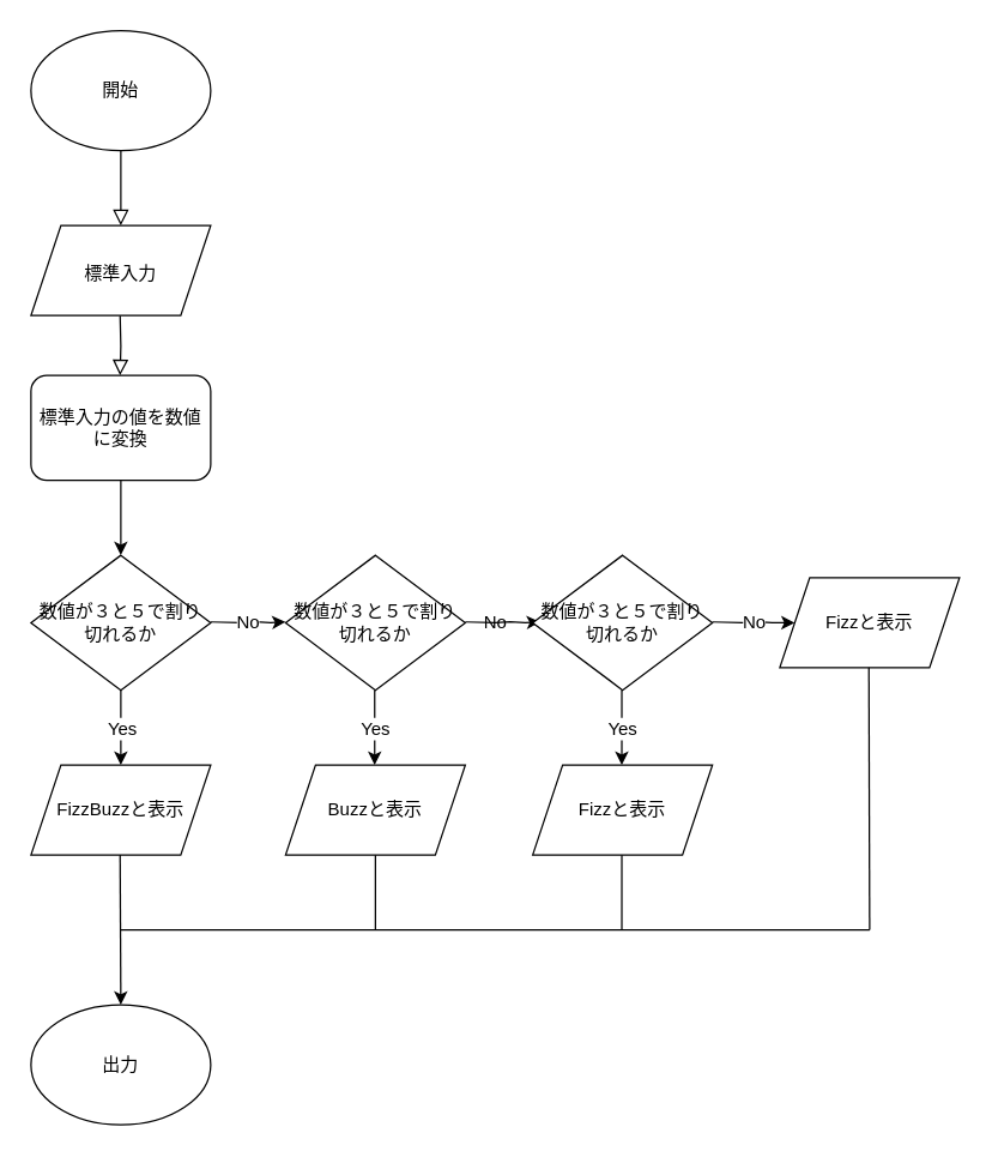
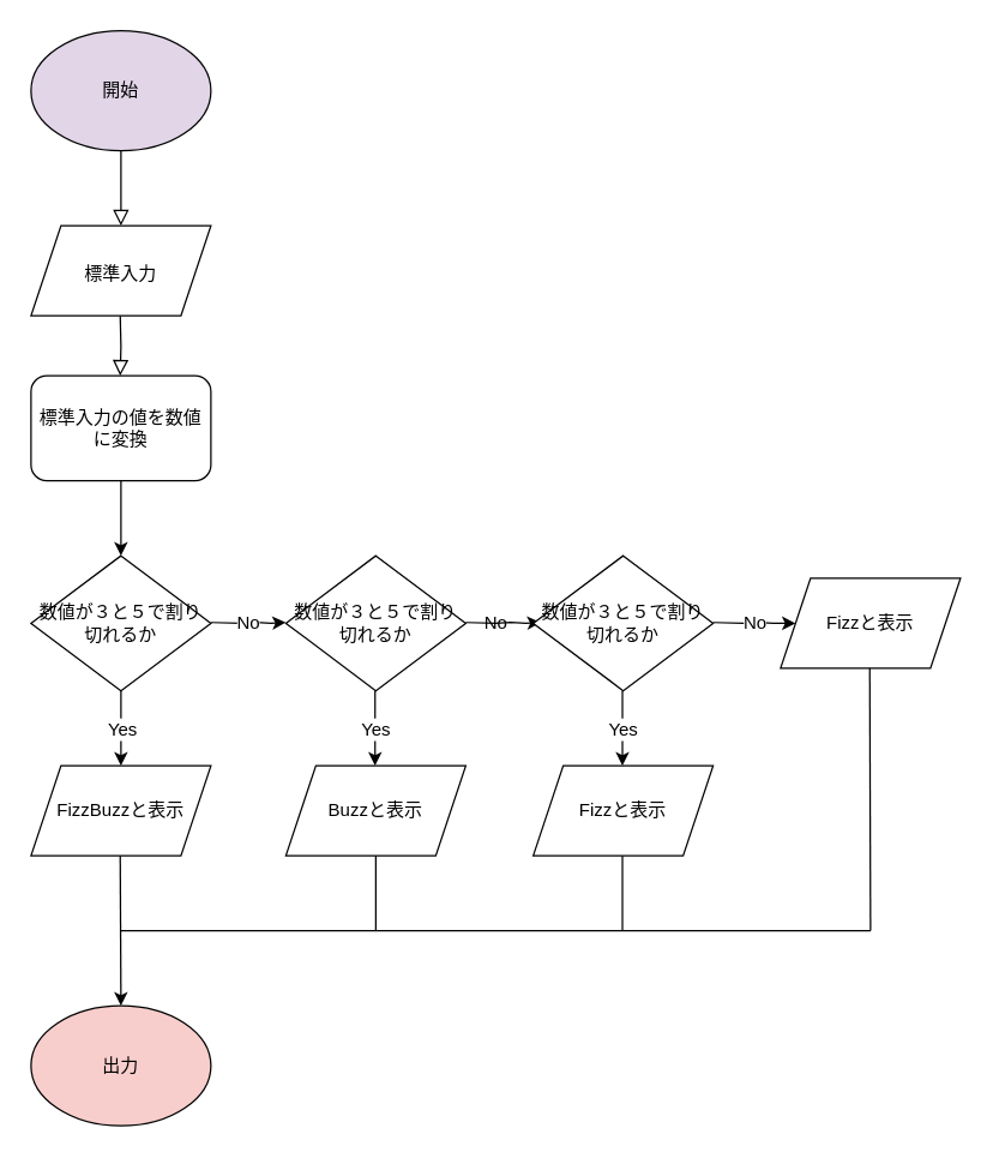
  <mxCell id="0" />
  <mxCell id="1" parent="0" />
  <mxCell id="2" value="" style="rounded=0;html=1;jettySize=auto;orthogonalLoop=1;fontSize=11;endArrow=block;endFill=0;endSize=8;strokeWidth=1;shadow=0;labelBackgroundColor=none;edgeStyle=orthogonalEdgeStyle;" parent="1" edge="1"><mxGeometry relative="1" as="geometry"><mxPoint x="80" y="100" as="sourcePoint" /><mxPoint x="80" y="150" as="targetPoint" /></mxGeometry></mxCell>
  <mxCell id="3" value="" style="rounded=0;html=1;jettySize=auto;orthogonalLoop=1;fontSize=11;endArrow=block;endFill=0;endSize=8;strokeWidth=1;shadow=0;labelBackgroundColor=none;edgeStyle=orthogonalEdgeStyle;" parent="1" edge="1"><mxGeometry y="20" relative="1" as="geometry"><mxPoint as="offset" /><mxPoint x="79.5" y="210" as="sourcePoint" /><mxPoint x="79.5" y="250" as="targetPoint" /></mxGeometry></mxCell>
  <mxCell id="4" value="標準入力の値を数値に変換" style="rounded=1;whiteSpace=wrap;html=1;fontSize=12;glass=0;strokeWidth=1;shadow=0;" parent="1" vertex="1"><mxGeometry x="20" y="250" width="120" height="70" as="geometry" /></mxCell>
- <mxCell id="5" value="&lt;font style=&quot;font-size: 12px&quot;&gt;開始&lt;/font&gt;" style="ellipse;whiteSpace=wrap;html=1;" vertex="1" parent="1"><mxGeometry x="20" y="20" width="120" height="80" as="geometry" /></mxCell>
+ <mxCell id="5" value="&lt;font style=&quot;font-size: 12px&quot;&gt;開始&lt;/font&gt;" style="ellipse;whiteSpace=wrap;html=1;fillColor=#e1d5e7;" vertex="1" parent="1"><mxGeometry x="20" y="20" width="120" height="80" as="geometry" /></mxCell>
  <mxCell id="6" value="&lt;font style=&quot;font-size: 12px&quot;&gt;標準入力&lt;/font&gt;" style="shape=parallelogram;perimeter=parallelogramPerimeter;whiteSpace=wrap;html=1;fixedSize=1;fontSize=18;" vertex="1" parent="1"><mxGeometry x="20" y="150" width="120" height="60" as="geometry" /></mxCell>
  <mxCell id="7" value="" style="endArrow=classic;html=1;rounded=0;fontSize=12;" edge="1" parent="1"><mxGeometry width="50" height="50" relative="1" as="geometry"><mxPoint x="80" y="320" as="sourcePoint" /><mxPoint x="80" y="370" as="targetPoint" /></mxGeometry></mxCell>
  <mxCell id="8" value="数値が３と５で割り切れるか" style="rhombus;whiteSpace=wrap;html=1;fontSize=12;" vertex="1" parent="1"><mxGeometry x="20" y="370" width="120" height="90" as="geometry" /></mxCell>
  <mxCell id="9" value="" style="endArrow=classic;html=1;rounded=0;fontSize=12;" edge="1" parent="1"><mxGeometry relative="1" as="geometry"><mxPoint x="80" y="460" as="sourcePoint" /><mxPoint x="80" y="510" as="targetPoint" /></mxGeometry></mxCell>
  <mxCell id="10" value="Yes" style="edgeLabel;resizable=0;html=1;align=center;verticalAlign=middle;fontSize=12;" connectable="0" vertex="1" parent="9"><mxGeometry relative="1" as="geometry" /></mxCell>
  <mxCell id="11" value="" style="endArrow=classic;html=1;rounded=0;fontSize=12;" edge="1" parent="1"><mxGeometry relative="1" as="geometry"><mxPoint x="140" y="414.5" as="sourcePoint" /><mxPoint x="190" y="414.5" as="targetPoint" /><Array as="points"><mxPoint x="160" y="415" /><mxPoint x="170" y="414.5" /><mxPoint x="180" y="415" /></Array></mxGeometry></mxCell>
  <mxCell id="12" value="No" style="edgeLabel;resizable=0;html=1;align=center;verticalAlign=middle;fontSize=12;" connectable="0" vertex="1" parent="11"><mxGeometry relative="1" as="geometry" /></mxCell>
  <mxCell id="13" value="No" style="edgeLabel;resizable=0;html=1;align=center;verticalAlign=middle;fontSize=12;" connectable="0" vertex="1" parent="11"><mxGeometry relative="1" as="geometry"><mxPoint x="165" as="offset" /></mxGeometry></mxCell>
  <mxCell id="14" value="数値が３と５で割り切れるか" style="rhombus;whiteSpace=wrap;html=1;fontSize=12;" vertex="1" parent="1"><mxGeometry x="190" y="370" width="120" height="90" as="geometry" /></mxCell>
  <mxCell id="15" value="" style="endArrow=classic;html=1;rounded=0;fontSize=12;" edge="1" parent="1"><mxGeometry relative="1" as="geometry"><mxPoint x="310" y="414.5" as="sourcePoint" /><mxPoint x="360" y="414.5" as="targetPoint" /><Array as="points"><mxPoint x="330" y="415" /><mxPoint x="340" y="414.5" /><mxPoint x="350" y="415" /></Array></mxGeometry></mxCell>
  <mxCell id="16" value="" style="endArrow=classic;html=1;rounded=0;fontSize=12;" edge="1" parent="1"><mxGeometry relative="1" as="geometry"><mxPoint x="249.5" y="460" as="sourcePoint" /><mxPoint x="249.5" y="510" as="targetPoint" /></mxGeometry></mxCell>
  <mxCell id="17" value="Yes" style="edgeLabel;resizable=0;html=1;align=center;verticalAlign=middle;fontSize=12;" connectable="0" vertex="1" parent="16"><mxGeometry relative="1" as="geometry" /></mxCell>
  <mxCell id="18" value="数値が３と５で割り切れるか" style="rhombus;whiteSpace=wrap;html=1;fontSize=12;" vertex="1" parent="1"><mxGeometry x="355.01" y="370" width="120" height="90" as="geometry" /></mxCell>
  <mxCell id="19" value="" style="endArrow=classic;html=1;rounded=0;fontSize=12;entryX=0;entryY=0.5;entryDx=0;entryDy=0;" edge="1" parent="1" target="26"><mxGeometry relative="1" as="geometry"><mxPoint x="475.01" y="414.5" as="sourcePoint" /><mxPoint x="525.01" y="414.5" as="targetPoint" /><Array as="points"><mxPoint x="495.01" y="415" /><mxPoint x="505.01" y="414.5" /><mxPoint x="515.01" y="415" /></Array></mxGeometry></mxCell>
  <mxCell id="20" value="No" style="edgeLabel;resizable=0;html=1;align=center;verticalAlign=middle;fontSize=12;" connectable="0" vertex="1" parent="19"><mxGeometry relative="1" as="geometry" /></mxCell>
  <mxCell id="21" value="" style="endArrow=classic;html=1;rounded=0;fontSize=12;" edge="1" parent="1"><mxGeometry relative="1" as="geometry"><mxPoint x="414.51" y="460" as="sourcePoint" /><mxPoint x="414.51" y="510" as="targetPoint" /></mxGeometry></mxCell>
  <mxCell id="22" value="Yes" style="edgeLabel;resizable=0;html=1;align=center;verticalAlign=middle;fontSize=12;" connectable="0" vertex="1" parent="21"><mxGeometry relative="1" as="geometry" /></mxCell>
  <mxCell id="23" value="FizzBuzzと表示" style="shape=parallelogram;perimeter=parallelogramPerimeter;whiteSpace=wrap;html=1;fixedSize=1;fontSize=12;" vertex="1" parent="1"><mxGeometry x="20" y="510" width="120" height="60" as="geometry" /></mxCell>
  <mxCell id="24" value="Buzzと表示" style="shape=parallelogram;perimeter=parallelogramPerimeter;whiteSpace=wrap;html=1;fixedSize=1;fontSize=12;" vertex="1" parent="1"><mxGeometry x="190" y="510" width="120" height="60" as="geometry" /></mxCell>
  <mxCell id="25" value="Fizzと表示" style="shape=parallelogram;perimeter=parallelogramPerimeter;whiteSpace=wrap;html=1;fixedSize=1;fontSize=12;" vertex="1" parent="1"><mxGeometry x="355.01" y="510" width="120" height="60" as="geometry" /></mxCell>
  <mxCell id="26" value="Fizzと表示" style="shape=parallelogram;perimeter=parallelogramPerimeter;whiteSpace=wrap;html=1;fixedSize=1;fontSize=12;" vertex="1" parent="1"><mxGeometry x="520" y="385" width="120" height="60" as="geometry" /></mxCell>
  <mxCell id="27" value="" style="endArrow=classic;html=1;rounded=0;fontSize=12;" edge="1" parent="1"><mxGeometry width="50" height="50" relative="1" as="geometry"><mxPoint x="79.5" y="570" as="sourcePoint" /><mxPoint x="80" y="670" as="targetPoint" /></mxGeometry></mxCell>
- <mxCell id="28" value="出力" style="ellipse;whiteSpace=wrap;html=1;fontSize=12;" vertex="1" parent="1"><mxGeometry x="20" y="670" width="120" height="80" as="geometry" /></mxCell>
+ <mxCell id="28" value="出力" style="ellipse;whiteSpace=wrap;html=1;fontSize=12;fillColor=#f8cecc;" vertex="1" parent="1"><mxGeometry x="20" y="670" width="120" height="80" as="geometry" /></mxCell>
  <mxCell id="29" value="" style="endArrow=none;html=1;rounded=0;fontSize=12;" edge="1" parent="1"><mxGeometry width="50" height="50" relative="1" as="geometry"><mxPoint x="80" y="620" as="sourcePoint" /><mxPoint x="580" y="620" as="targetPoint" /></mxGeometry></mxCell>
  <mxCell id="30" value="" style="endArrow=none;html=1;rounded=0;fontSize=12;entryX=0.5;entryY=1;entryDx=0;entryDy=0;" edge="1" parent="1" target="24"><mxGeometry width="50" height="50" relative="1" as="geometry"><mxPoint x="250" y="620" as="sourcePoint" /><mxPoint x="300" y="570" as="targetPoint" /></mxGeometry></mxCell>
  <mxCell id="31" value="" style="endArrow=none;html=1;rounded=0;fontSize=12;entryX=0.5;entryY=1;entryDx=0;entryDy=0;" edge="1" parent="1"><mxGeometry width="50" height="50" relative="1" as="geometry"><mxPoint x="414.51" y="620" as="sourcePoint" /><mxPoint x="414.51" y="570" as="targetPoint" /></mxGeometry></mxCell>
  <mxCell id="32" value="" style="endArrow=none;html=1;rounded=0;fontSize=12;entryX=0.5;entryY=1;entryDx=0;entryDy=0;" edge="1" parent="1"><mxGeometry width="50" height="50" relative="1" as="geometry"><mxPoint x="580" y="620" as="sourcePoint" /><mxPoint x="579.5" y="445" as="targetPoint" /></mxGeometry></mxCell>
